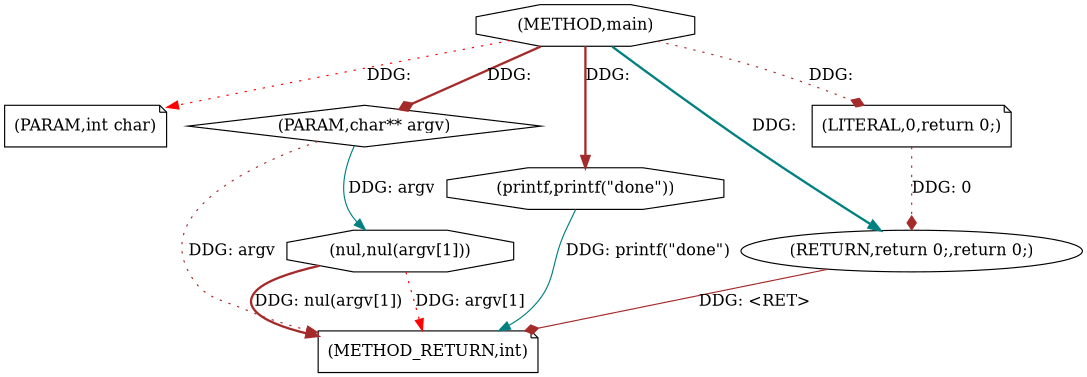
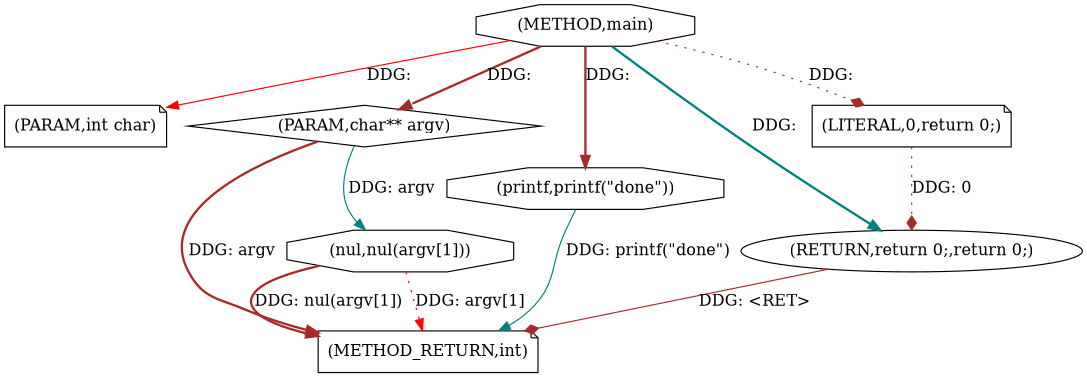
  digraph {
    node [shape=octagon]
    edge [arrowhead=normal color=brown style=solid]
    n1 [label="(METHOD,main)"]
    n2 [label="(PARAM,int char)" shape=note]
    n3 [label="(PARAM,char** argv)" shape=diamond]
    n4 [label="(printf,printf(\"done\"))"]
    n5 [label="(RETURN,return 0;,return 0;)" shape=ellipse]
    n6 [label="(LITERAL,0,return 0;)" shape=note]
    n7 [label="(METHOD_RETURN,int)" shape=note]
    n8 [label="(nul,nul(argv[1]))"]
-   n1 -> n2 [color=red label="DDG: " style=dotted]
-   n1 -> n3 [arrowhead=diamond label="DDG: " style=bold]
+   n1 -> n2 [color=red label="DDG: "]
+   n1 -> n3 [label="DDG: " style=bold]
    n1 -> n4 [label="DDG: " style=bold]
    n1 -> n5 [color=teal label="DDG: " style=bold]
    n1 -> n6 [arrowhead=diamond label="DDG: " style=dotted]
-   n3 -> n7 [label="DDG: argv" style=dotted]
+   n3 -> n7 [label="DDG: argv" style=bold]
    n3 -> n8 [color=teal label="DDG: argv"]
    n4 -> n7 [color=teal label="DDG: printf(\"done\")"]
    n5 -> n7 [arrowhead=diamond label="DDG: <RET>"]
    n6 -> n5 [arrowhead=diamond label="DDG: 0" style=dotted]
    n8 -> n7 [label="DDG: nul(argv[1])" style=bold]
    n8 -> n7 [color=red label="DDG: argv[1]" style=dotted]
  }
